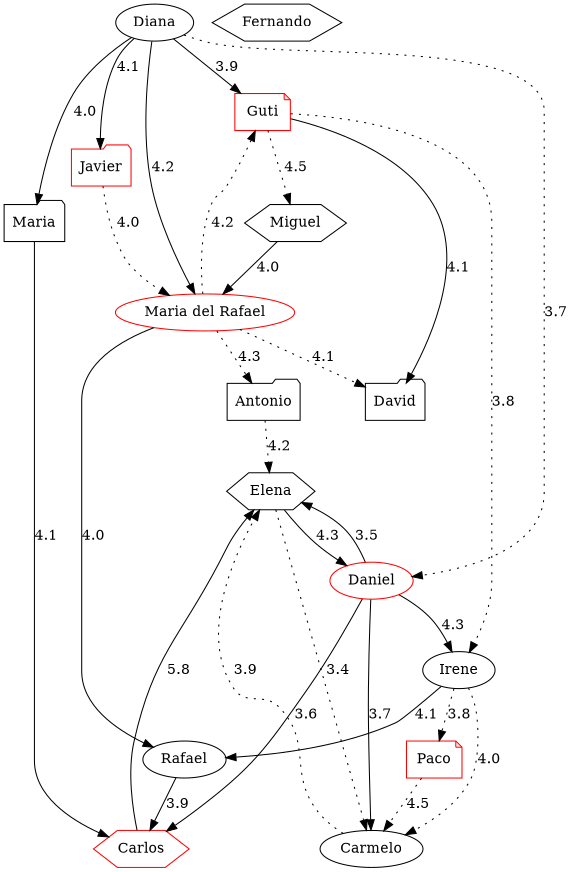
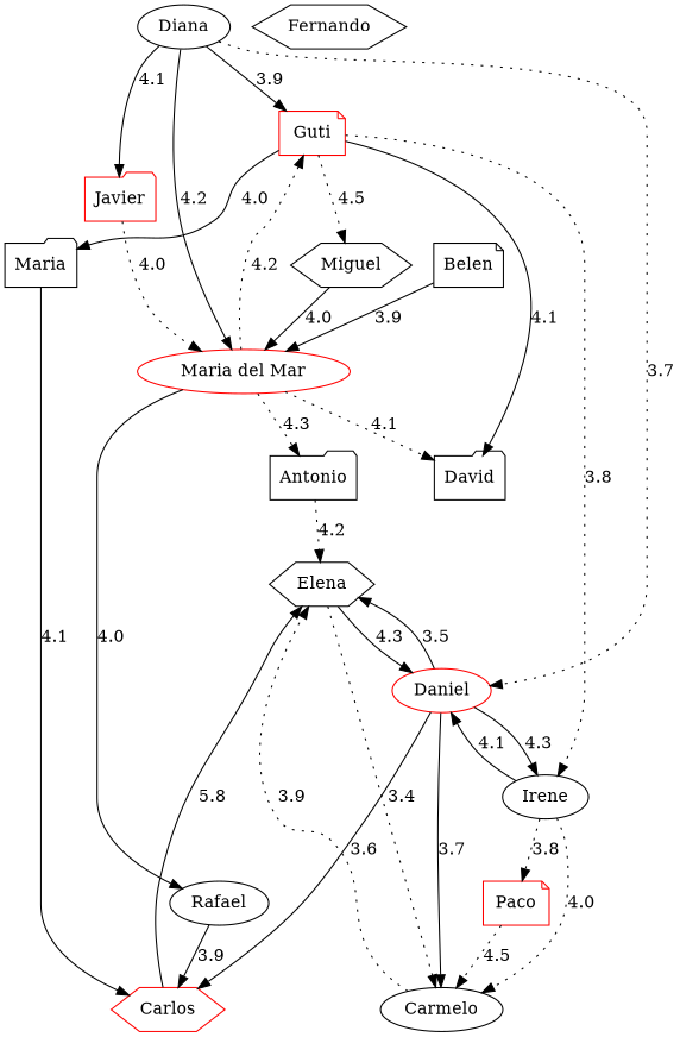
  digraph {
    node [shape=ellipse]
    edge [color=black style=solid]
    n1 [label=Diana]
    n2 [color=red label=Guti shape=note]
    n3 [color=red label=Daniel]
    n4 [color=red label=Javier shape=folder]
-   n5 [color=red label="Maria del Rafael"]
+   n5 [color=red label="Maria del Mar"]
    n6 [label=David shape=folder]
    n7 [label=Miguel shape=hexagon]
    n8 [label=Irene]
    n9 [label=Maria shape=folder]
    n10 [color=black label=Carmelo]
    n11 [label=Elena shape=hexagon]
    n12 [color=red label=Carlos shape=hexagon]
    n13 [label=Rafael]
    n14 [label=Antonio shape=folder]
    n15 [color=red label=Paco shape=note]
+   n16 [label=Belen shape=note]
    n17 [label=Fernando shape=hexagon]
    n1 -> n2 [label=3.9]
    n1 -> n3 [label=3.7 style=dotted]
    n1 -> n4 [label=4.1]
    n1 -> n5 [label=4.2]
    n2 -> n6 [label=4.1]
    n2 -> n7 [label=4.5 style=dotted]
    n2 -> n8 [label=3.8 style=dotted]
-   n1 -> n9 [label=4.0]
+   n2 -> n9 [label=4.0]
    n3 -> n8 [label=4.3]
    n3 -> n10 [label=3.7]
    n3 -> n11 [label=3.5]
    n3 -> n12 [label=3.6]
    n4 -> n5 [label=4.0 style=dotted]
    n5 -> n2 [label=4.2 style=dotted]
    n5 -> n6 [label=4.1 style=dotted]
    n5 -> n13 [label=4.0]
    n5 -> n14 [label=4.3 style=dotted]
    n7 -> n5 [label=4.0]
-   n8 -> n13 [label=4.1]
+   n8 -> n3 [label=4.1]
    n8 -> n10 [label=4.0 style=dotted]
    n8 -> n15 [label=3.8 style=dotted]
    n9 -> n12 [label=4.1]
    n10 -> n11 [label=3.9 style=dotted]
    n11 -> n3 [label=4.3]
    n11 -> n10 [label=3.4 style=dotted]
    n12 -> n11 [label=5.8]
    n13 -> n12 [label=3.9]
    n14 -> n11 [label=4.2 style=dotted]
    n15 -> n10 [label=4.5 style=dotted]
+   n16 -> n5 [label=3.9]
  }
